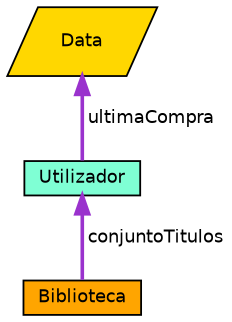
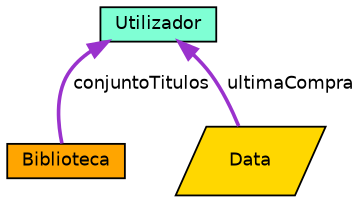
  digraph {
    node [color=black fontname=Helvetica fontsize=10 shape=box style=filled]
    edge [color=darkorchid3 dir=back fontname=Helvetica fontsize=10 labelfontname=Helvetica labelfontsize=10 style=bold]
    n1 [fillcolor=aquamarine fontcolor=black height=0.2 label=Utilizador width=0.4]
    n2 [fillcolor=orange height=0.2 label=Biblioteca width=0.4]
    n3 [fillcolor=gold height=0.2 label=Data shape=parallelogram width=0.4]
    n1 -> n2 [label=" conjuntoTitulos"]
-   n3 -> n1 [label=" ultimaCompra"]
+   n1 -> n3 [label=" ultimaCompra"]
  }
